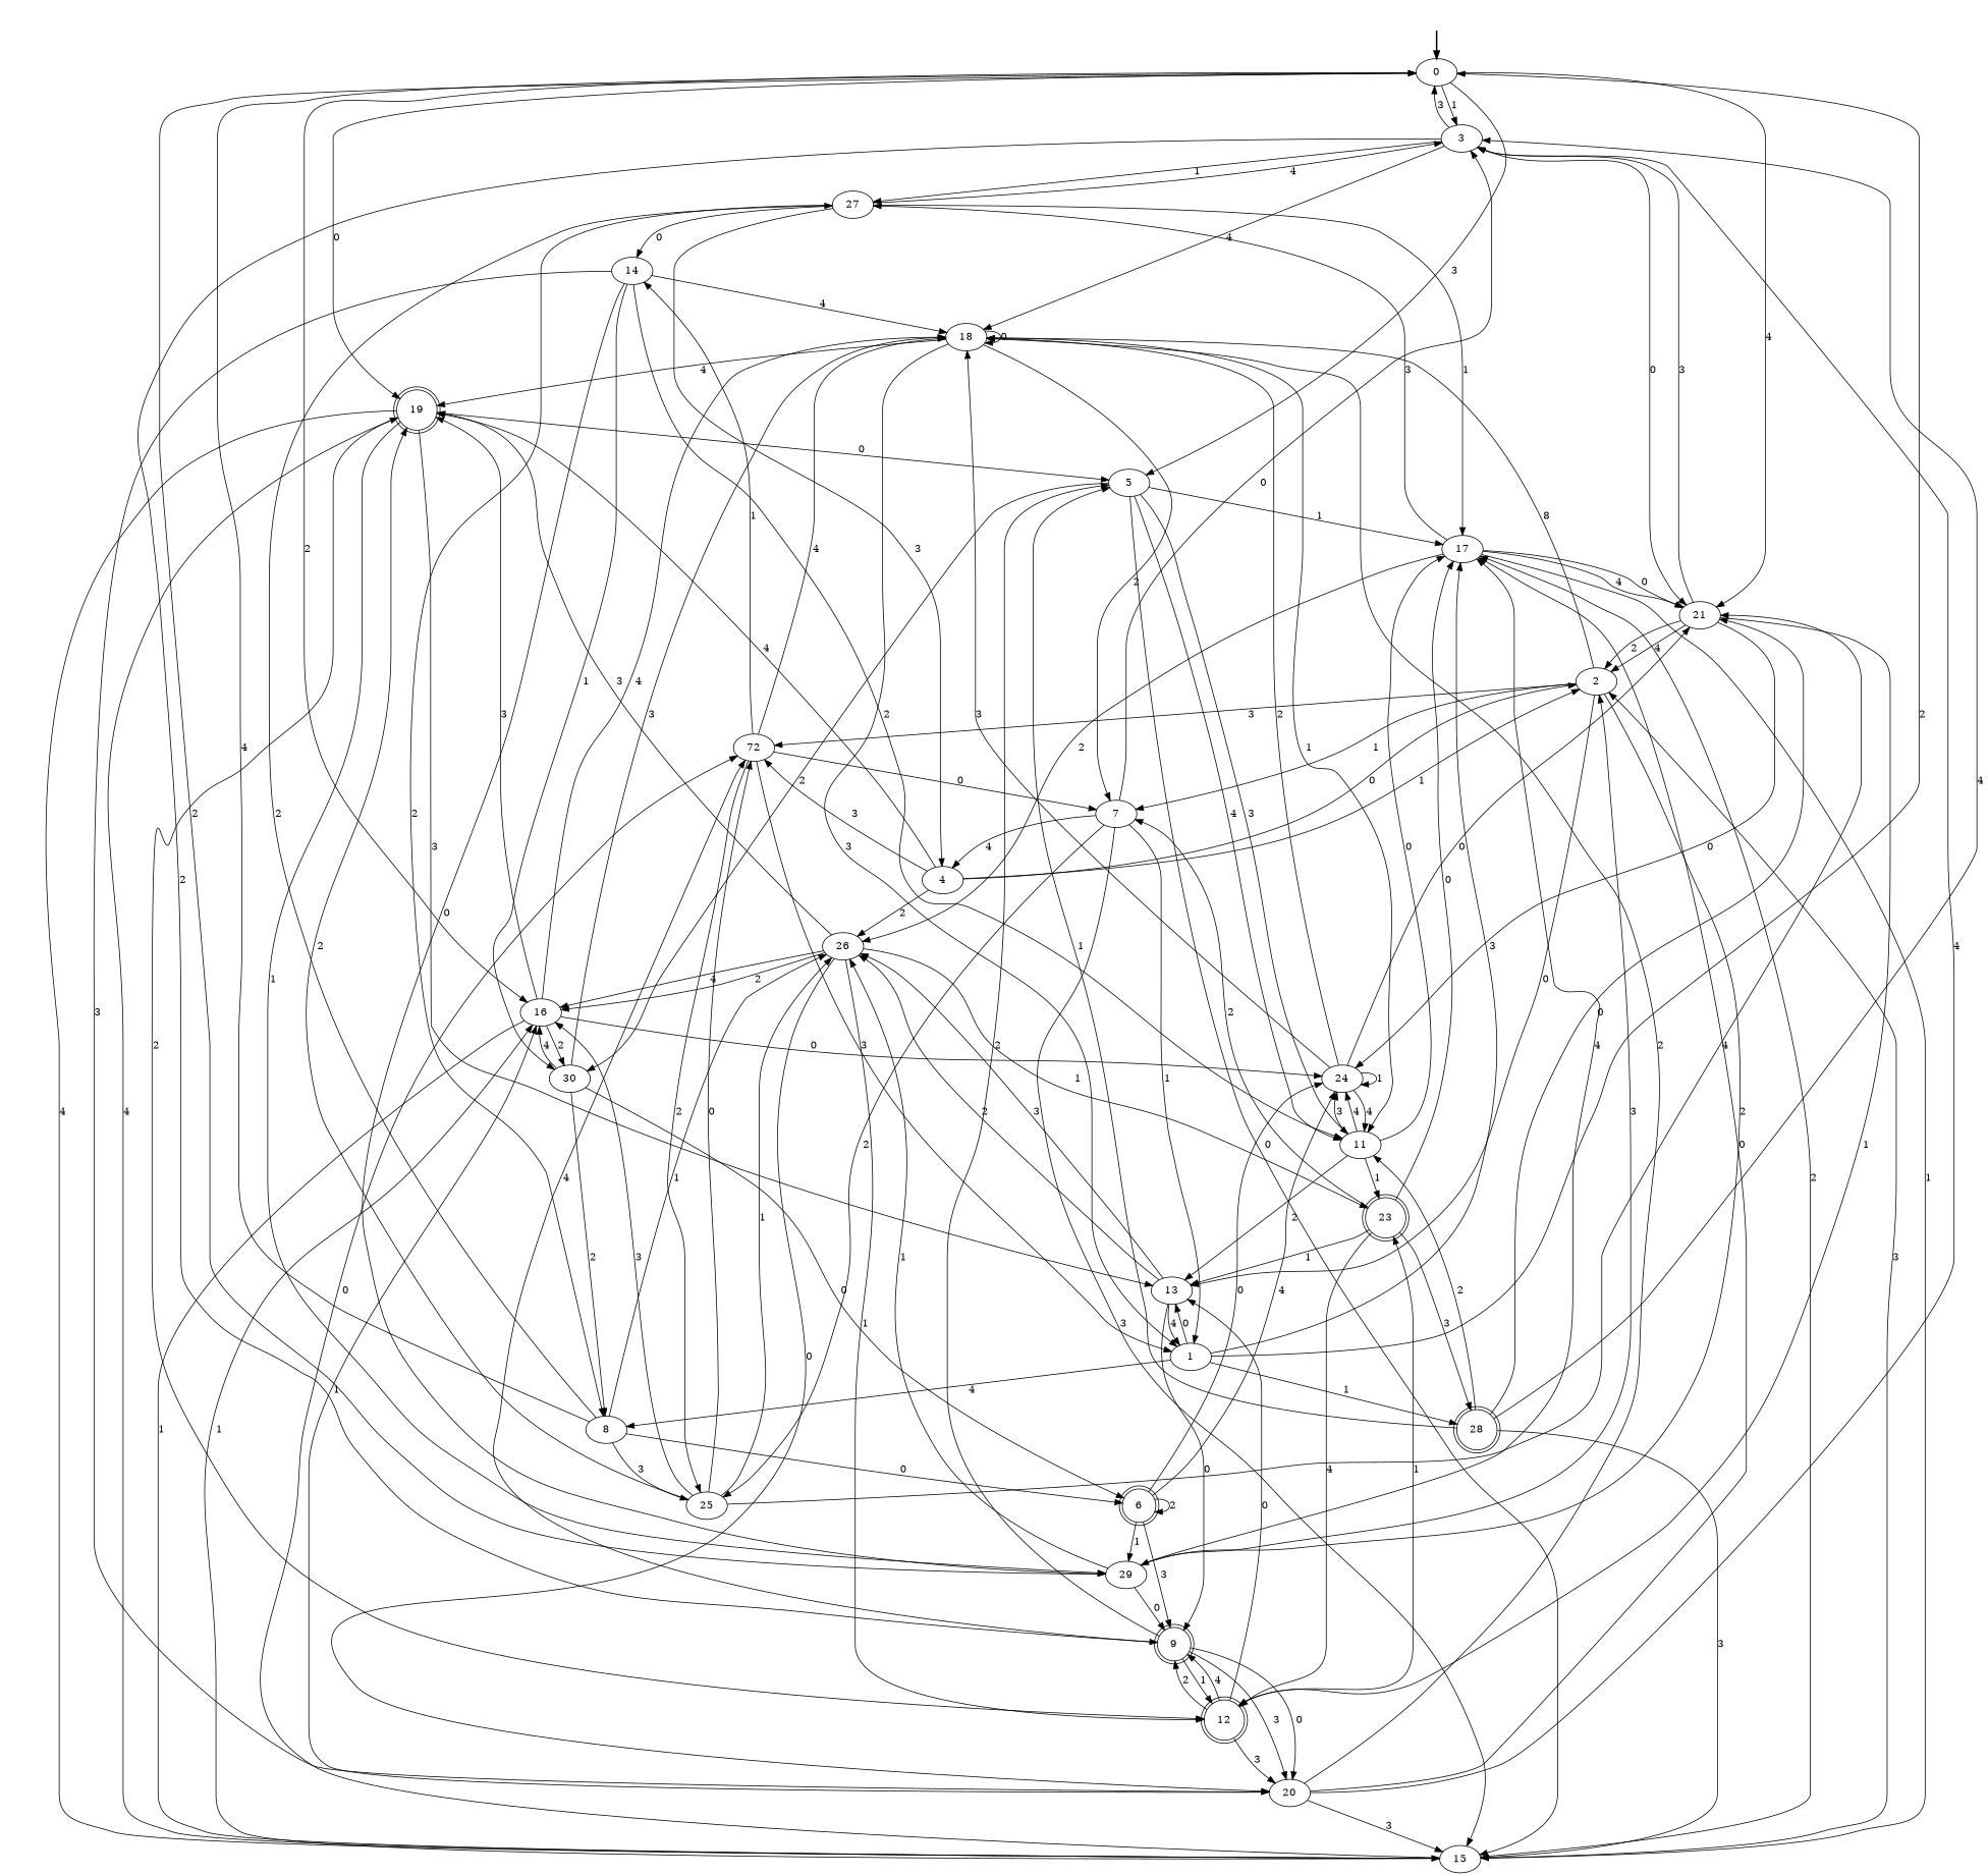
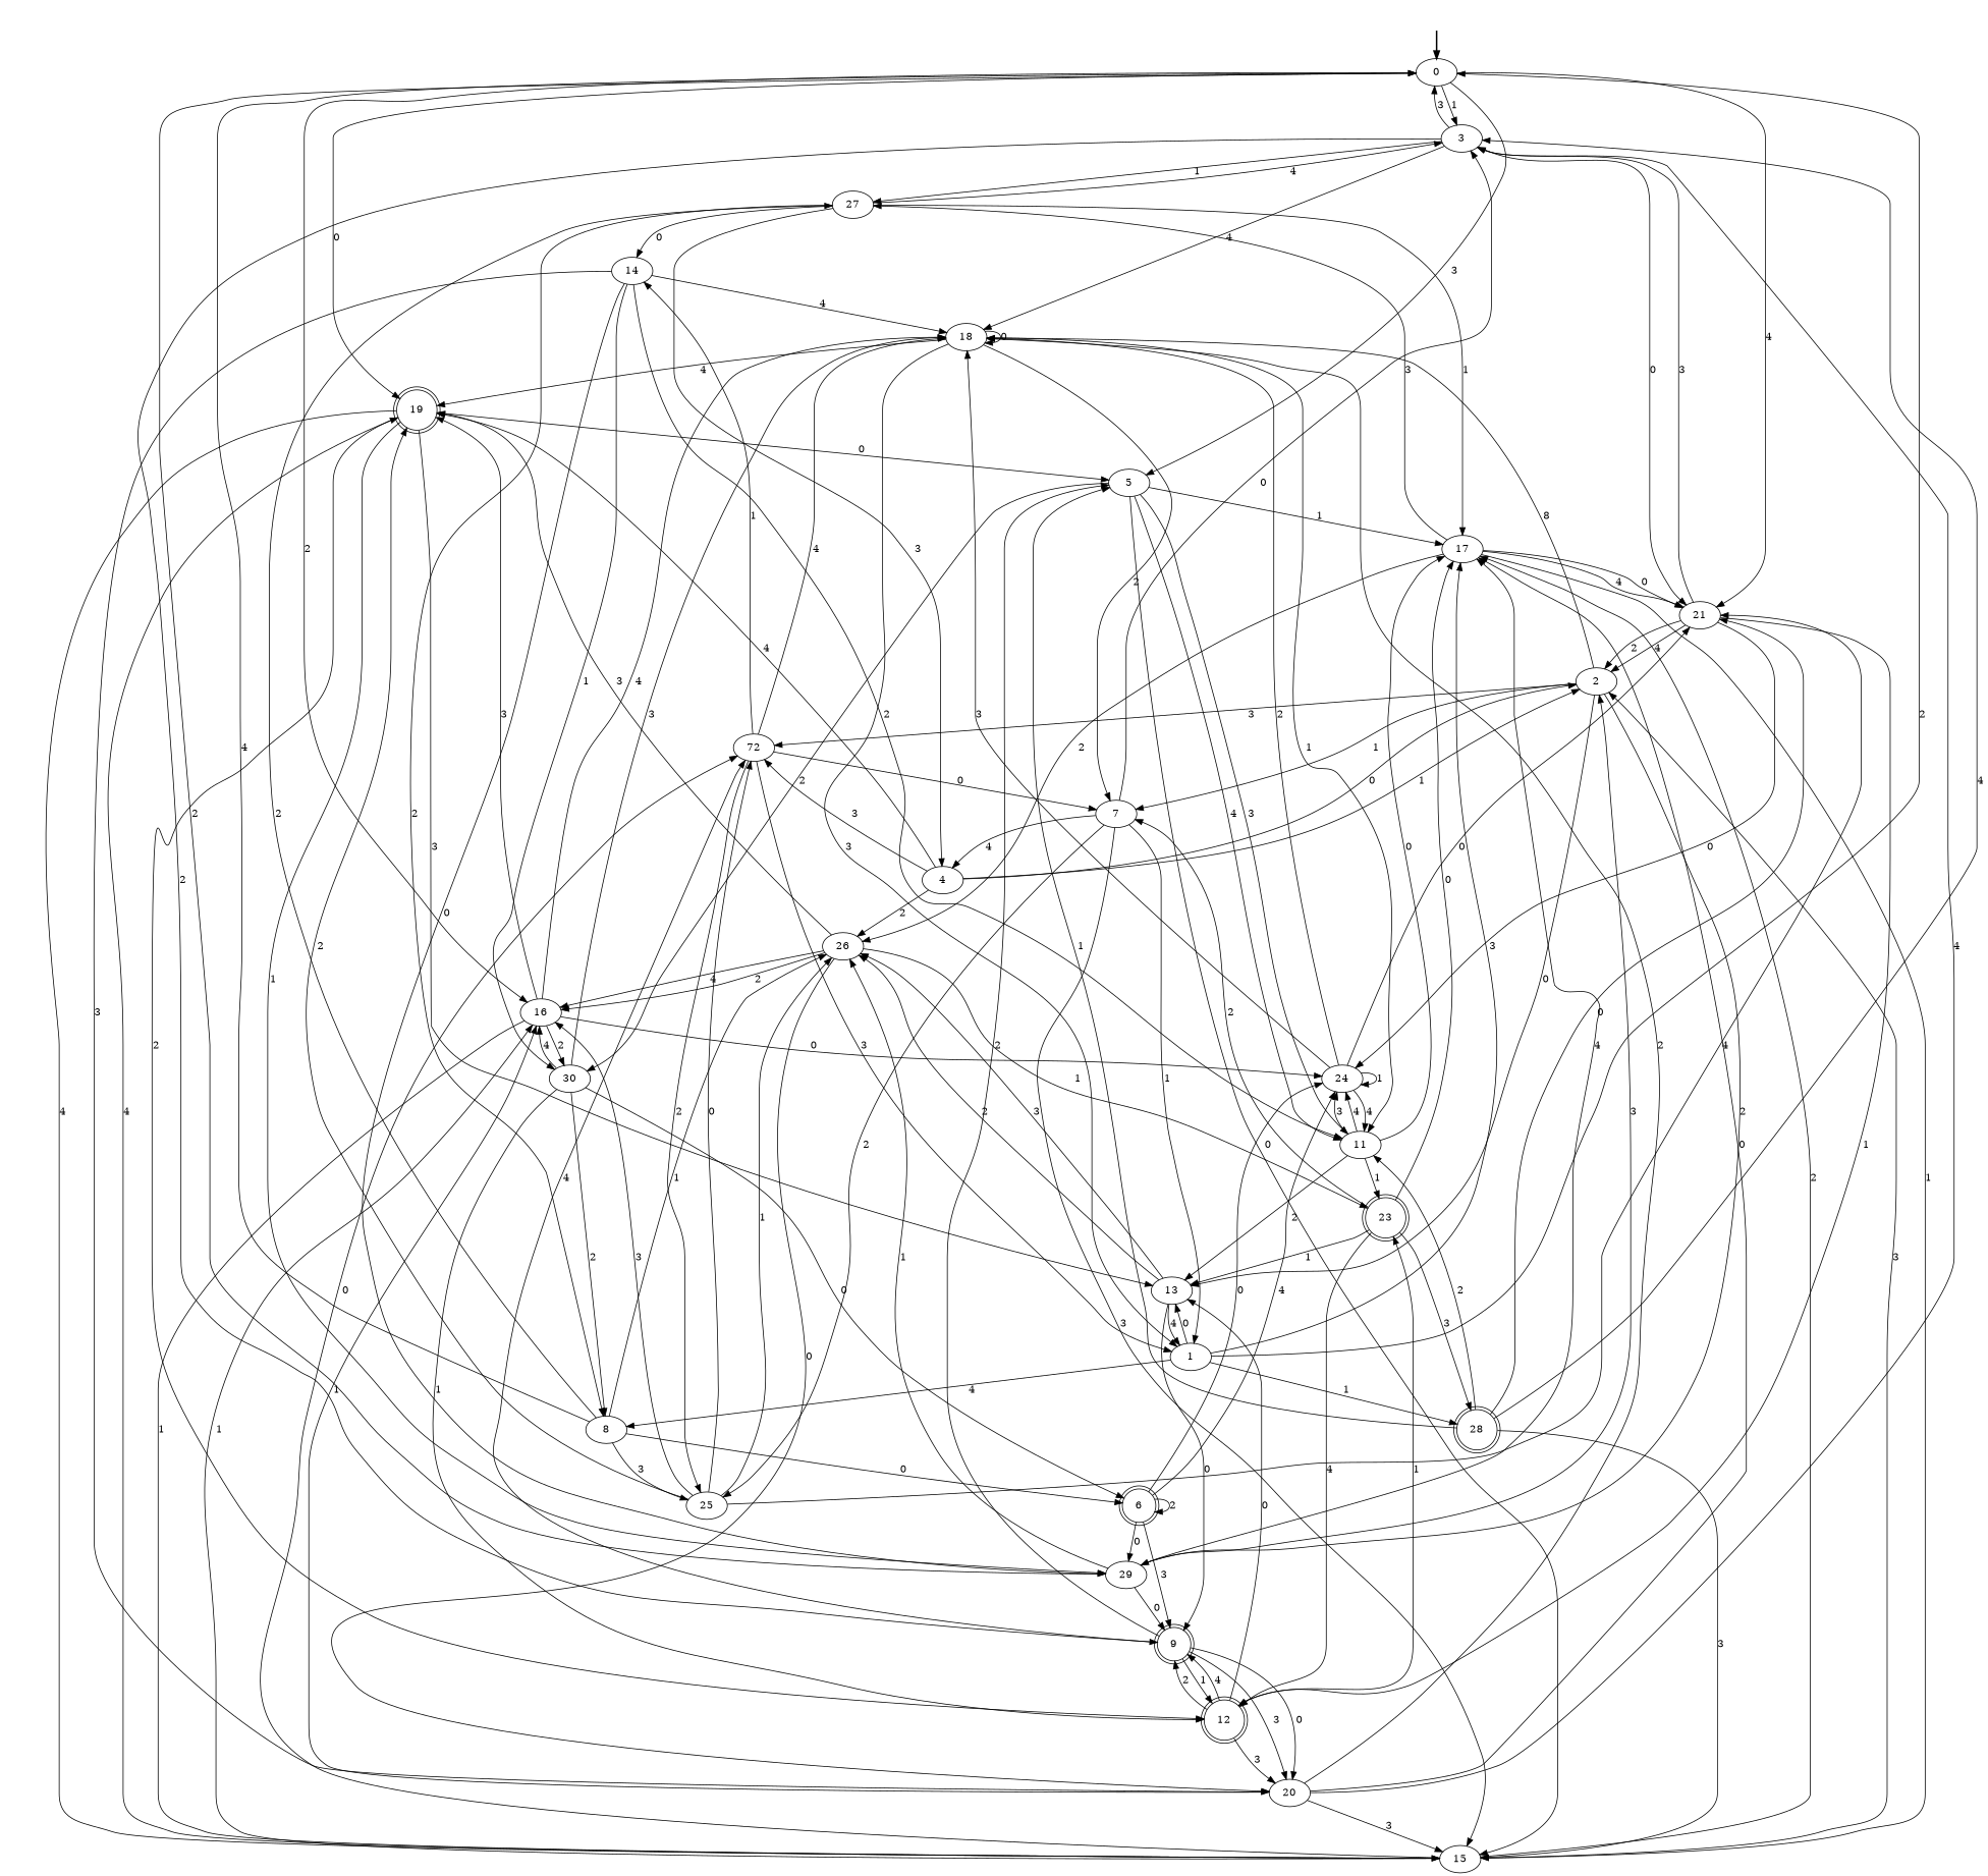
  digraph {
    fake [style=invisible]
    0 [root=true]
    3
    5
    16
    19 [shape=doublecircle]
    21
    18
    9 [shape=doublecircle]
    27
    17
    n12 [label=30]
    11
    15
    24
    13
    29
    12 [shape=doublecircle]
    2
    1
    8
    28 [shape=doublecircle]
    26
    6 [shape=doublecircle]
    25
    7
    n27 [label=72]
    4
    14
    20
    23 [shape=doublecircle]
    fake -> 0 [style=bold]
    0 -> 3 [label=1]
    0 -> 5 [label=3]
    0 -> 16 [label=2]
    0 -> 19 [label=0]
    0 -> 21 [label=4]
    3 -> 0 [label=3]
    3 -> 21 [label=0]
    3 -> 18 [label=4]
    3 -> 9 [label=2]
    3 -> 27 [label=1]
    5 -> 17 [label=1]
    5 -> n12 [label=2]
    5 -> 11 [label=4]
    5 -> 11 [label=3]
    5 -> 15 [label=0]
    16 -> 19 [label=3]
    16 -> 18 [label=4]
    16 -> n12 [label=2]
    16 -> 15 [label=1]
    16 -> 24 [label=0]
    19 -> 5 [label=0]
    19 -> 15 [label=4]
    19 -> 13 [label=3]
    19 -> 29 [label=1]
    19 -> 12 [label=2]
    21 -> 3 [label=3]
    21 -> 24 [label=0]
    21 -> 12 [label=1]
    21 -> 2 [label=4]
    21 -> 2 [label=2]
    18 -> 19 [label=4]
    18 -> 18 [label=0]
    18 -> 11 [label=1]
    18 -> 1 [label=3]
    18 -> 7 [label=2]
    9 -> 5 [label=2]
    9 -> 12 [label=1]
    9 -> n27 [label=4]
    9 -> 20 [label=3]
    9 -> 20 [label=0]
    27 -> 3 [label=4]
    27 -> 17 [label=1]
    27 -> 8 [label=2]
    27 -> 4 [label=3]
    27 -> 14 [label=0]
    17 -> 21 [label=0]
    17 -> 21 [label=4]
    17 -> 27 [label=3]
    17 -> 15 [label=1]
    17 -> 26 [label=2]
    n12 -> 16 [label=4]
    n12 -> 18 [label=3]
-   26 -> 12 [label=1]
+   n12 -> 12 [label=1]
    n12 -> 8 [label=2]
    n12 -> 6 [label=0]
    11 -> 17 [label=0]
    11 -> 24 [label=3]
    11 -> 24 [label=4]
    11 -> 13 [label=2]
    11 -> 23 [label=1]
    15 -> 16 [label=1]
    15 -> 19 [label=4]
    15 -> 17 [label=2]
    15 -> 2 [label=3]
    15 -> n27 [label=0]
    24 -> 21 [label=0]
    24 -> 18 [label=2]
    24 -> 18 [label=3]
    24 -> 11 [label=4]
    24 -> 24 [label=1]
    13 -> 9 [label=0]
    13 -> 1 [label=4]
    13 -> 26 [label=2]
    13 -> 26 [label=3]
    29 -> 0 [label=2]
    29 -> 9 [label=0]
    29 -> 17 [label=4]
    29 -> 2 [label=3]
    29 -> 26 [label=1]
    12 -> 9 [label=4]
    12 -> 9 [label=2]
    12 -> 13 [label=0]
    12 -> 20 [label=3]
    12 -> 23 [label=1]
    2 -> 18 [label=8]
    2 -> 13 [label=0]
    2 -> 29 [label=2]
    2 -> 7 [label=1]
    2 -> n27 [label=3]
    1 -> 0 [label=2]
    1 -> 17 [label=3]
    1 -> 13 [label=0]
    1 -> 8 [label=4]
    1 -> 28 [label=1]
    8 -> 0 [label=4]
    8 -> 27 [label=2]
    8 -> 26 [label=1]
    8 -> 6 [label=0]
    8 -> 25 [label=3]
    28 -> 3 [label=4]
    28 -> 5 [label=1]
    28 -> 21 [label=0]
    28 -> 11 [label=2]
    28 -> 15 [label=3]
    26 -> 16 [label=4]
    26 -> 16 [label=2]
    26 -> 19 [label=3]
    26 -> 20 [label=0]
    26 -> 23 [label=1]
    6 -> 9 [label=3]
    6 -> 24 [label=0]
    6 -> 24 [label=4]
-   6 -> 29 [label=1]
+   6 -> 29 [label=0]
    6 -> 6 [label=2]
    25 -> 16 [label=3]
    25 -> 19 [label=2]
    25 -> 21 [label=4]
    25 -> 26 [label=1]
    25 -> n27 [label=0]
    7 -> 3 [label=0]
    7 -> 15 [label=3]
    7 -> 1 [label=1]
    7 -> 25 [label=2]
    7 -> 4 [label=4]
    n27 -> 18 [label=4]
    n27 -> 1 [label=3]
    n27 -> 25 [label=2]
    n27 -> 7 [label=0]
    n27 -> 14 [label=1]
    4 -> 19 [label=4]
    4 -> 2 [label=0]
    4 -> 2 [label=1]
    4 -> 26 [label=2]
    4 -> n27 [label=3]
    14 -> 18 [label=4]
    14 -> n12 [label=1]
    14 -> 11 [label=2]
    14 -> 29 [label=0]
    14 -> 20 [label=3]
    20 -> 3 [label=4]
    20 -> 16 [label=1]
    20 -> 18 [label=2]
    20 -> 17 [label=0]
    20 -> 15 [label=3]
    23 -> 17 [label=0]
    23 -> 13 [label=1]
    23 -> 12 [label=4]
    23 -> 28 [label=3]
    23 -> 7 [label=2]
  }
